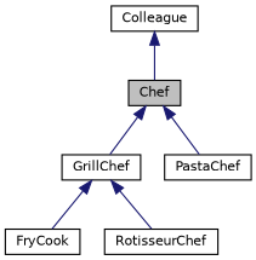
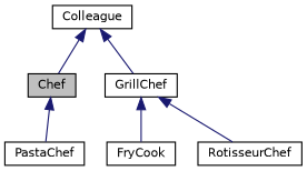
  digraph {
    node [color=black fillcolor=white fontname=Helvetica fontsize=10 shape=record style=filled]
    edge [color=midnightblue dir=back fontname=Helvetica fontsize=10 labelfontname=Helvetica labelfontsize=10 style=solid]
    n1 [fillcolor=grey75 fontcolor=black height=0.2 label=Chef width=0.4]
    n2 [height=0.2 label=GrillChef width=0.4]
    n3 [height=0.2 label=PastaChef width=0.4]
    n4 [height=0.2 label=FryCook width=0.4]
    n5 [height=0.2 label=RotisseurChef width=0.4]
    n6 [height=0.2 label=Colleague width=0.4]
-   n1 -> n2
+   n6 -> n2
    n1 -> n3
    n2 -> n4
    n2 -> n5
    n6 -> n1
  }
